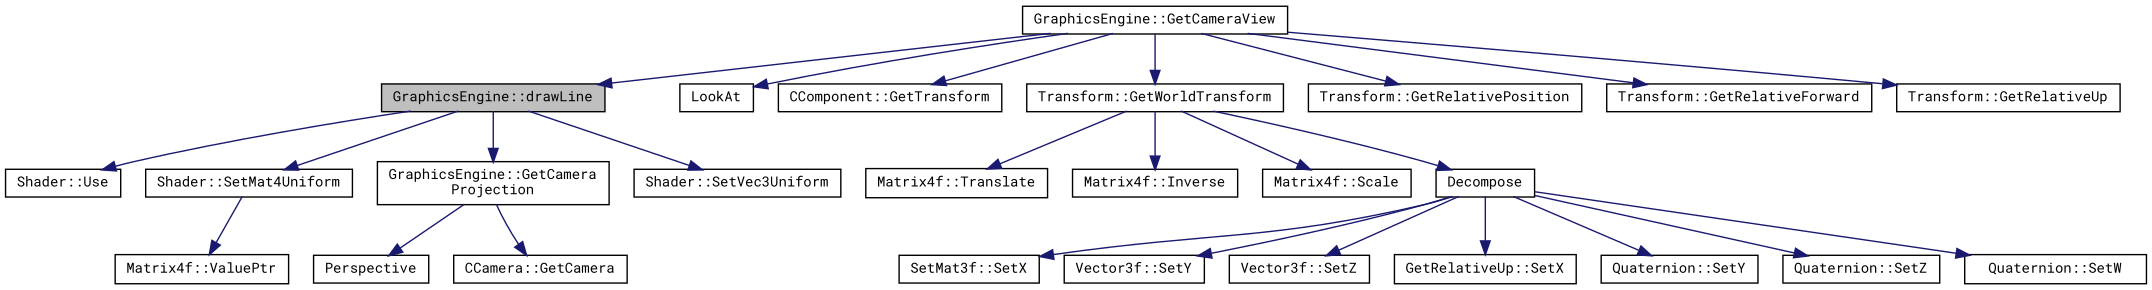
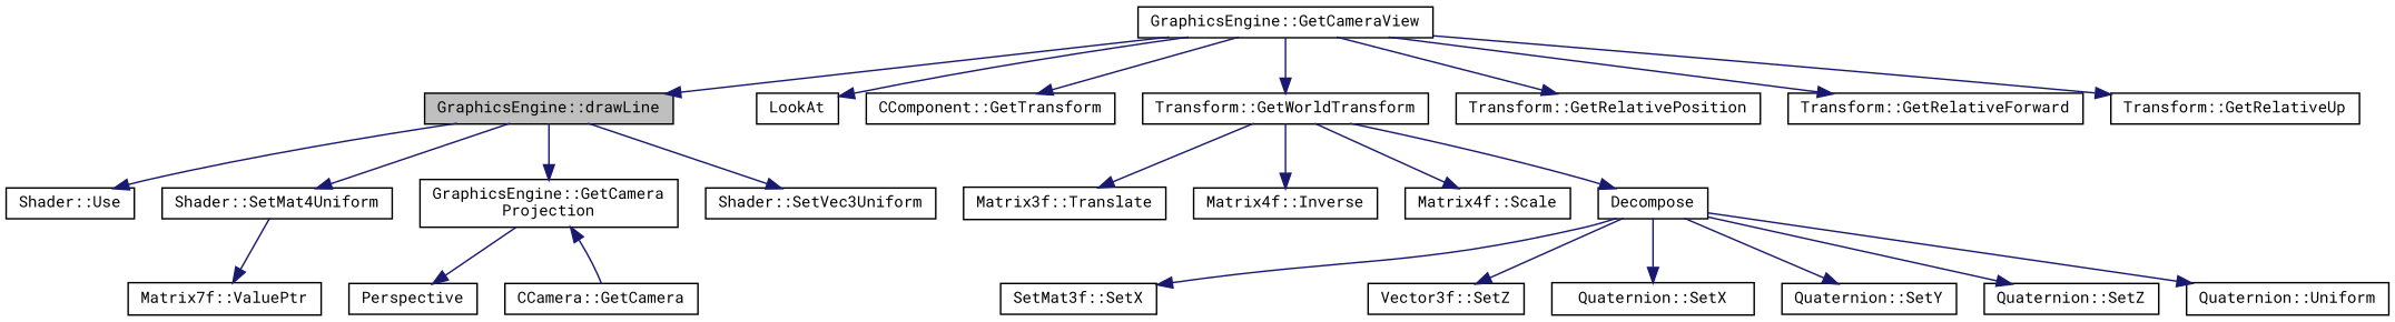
  digraph {
    fontname="Roboto Mono"
    rankdir=TB
    node [color=black fillcolor=white fontname="Roboto Mono" fontsize=10 shape=record style=filled]
    edge [color=midnightblue fontname="Roboto Mono" fontsize=10 labelfontname=Helvetica labelfontsize=10 style=solid]
    n1 [fillcolor=grey75 fontcolor=black height=0.2 label="GraphicsEngine::drawLine" width=0.4]
    n2 [height=0.2 label="Shader::Use" width=0.4]
    n3 [height=0.2 label="Shader::SetMat4Uniform" width=0.4]
    n4 [height=0.2 label="GraphicsEngine::GetCamera\lProjection" width=0.4]
    n5 [height=0.2 label="Shader::SetVec3Uniform" width=0.4]
-   n6 [height=0.2 label="Matrix4f::ValuePtr" width=0.4]
+   n6 [height=0.2 label="Matrix7f::ValuePtr" width=0.4]
    n7 [height=0.2 label=Perspective width=0.4]
    n8 [height=0.2 label="CCamera::GetCamera" width=0.4]
    n9 [height=0.2 label="GraphicsEngine::GetCameraView" width=0.4]
    n10 [height=0.2 label=LookAt width=0.4]
    n11 [height=0.2 label="CComponent::GetTransform" width=0.4]
    n12 [height=0.2 label="Transform::GetWorldTransform" width=0.4]
    n13 [height=0.2 label="Transform::GetRelativePosition" width=0.4]
    n14 [height=0.2 label="Transform::GetRelativeForward" width=0.4]
    n15 [height=0.2 label="Transform::GetRelativeUp" width=0.4]
-   n16 [height=0.2 label="Matrix4f::Translate" width=0.4]
+   n16 [height=0.2 label="Matrix3f::Translate" width=0.4]
    n17 [height=0.2 label="Matrix4f::Inverse" width=0.4]
    n18 [height=0.2 label="Matrix4f::Scale" width=0.4]
    n19 [height=0.2 label=Decompose width=0.4]
    n20 [height=0.2 label="SetMat3f::SetX" width=0.4]
-   n21 [height=0.2 label="Vector3f::SetY" width=0.4]
    n22 [height=0.2 label="Vector3f::SetZ" width=0.4]
-   n23 [height=0.2 label="GetRelativeUp::SetX" width=0.4]
+   n23 [height=0.2 label="Quaternion::SetX" width=0.4]
    n24 [height=0.2 label="Quaternion::SetY" width=0.4]
    n25 [height=0.2 label="Quaternion::SetZ" width=0.4]
-   n26 [height=0.2 label="Quaternion::SetW" width=0.4]
+   n26 [height=0.2 label="Quaternion::Uniform" width=0.4]
    n1 -> n2
    n1 -> n3
    n1 -> n4
    n1 -> n5
    n3 -> n6
    n4 -> n7
-   n4 -> n8
+   n8 -> n4
    n9 -> n1
    n9 -> n10
    n9 -> n11
    n9 -> n12
    n9 -> n13
    n9 -> n14
    n9 -> n15
    n12 -> n16
    n12 -> n17
    n12 -> n18
    n12 -> n19
    n19 -> n20
-   n19 -> n21
    n19 -> n22
    n19 -> n23
    n19 -> n24
    n19 -> n25
    n19 -> n26
  }
